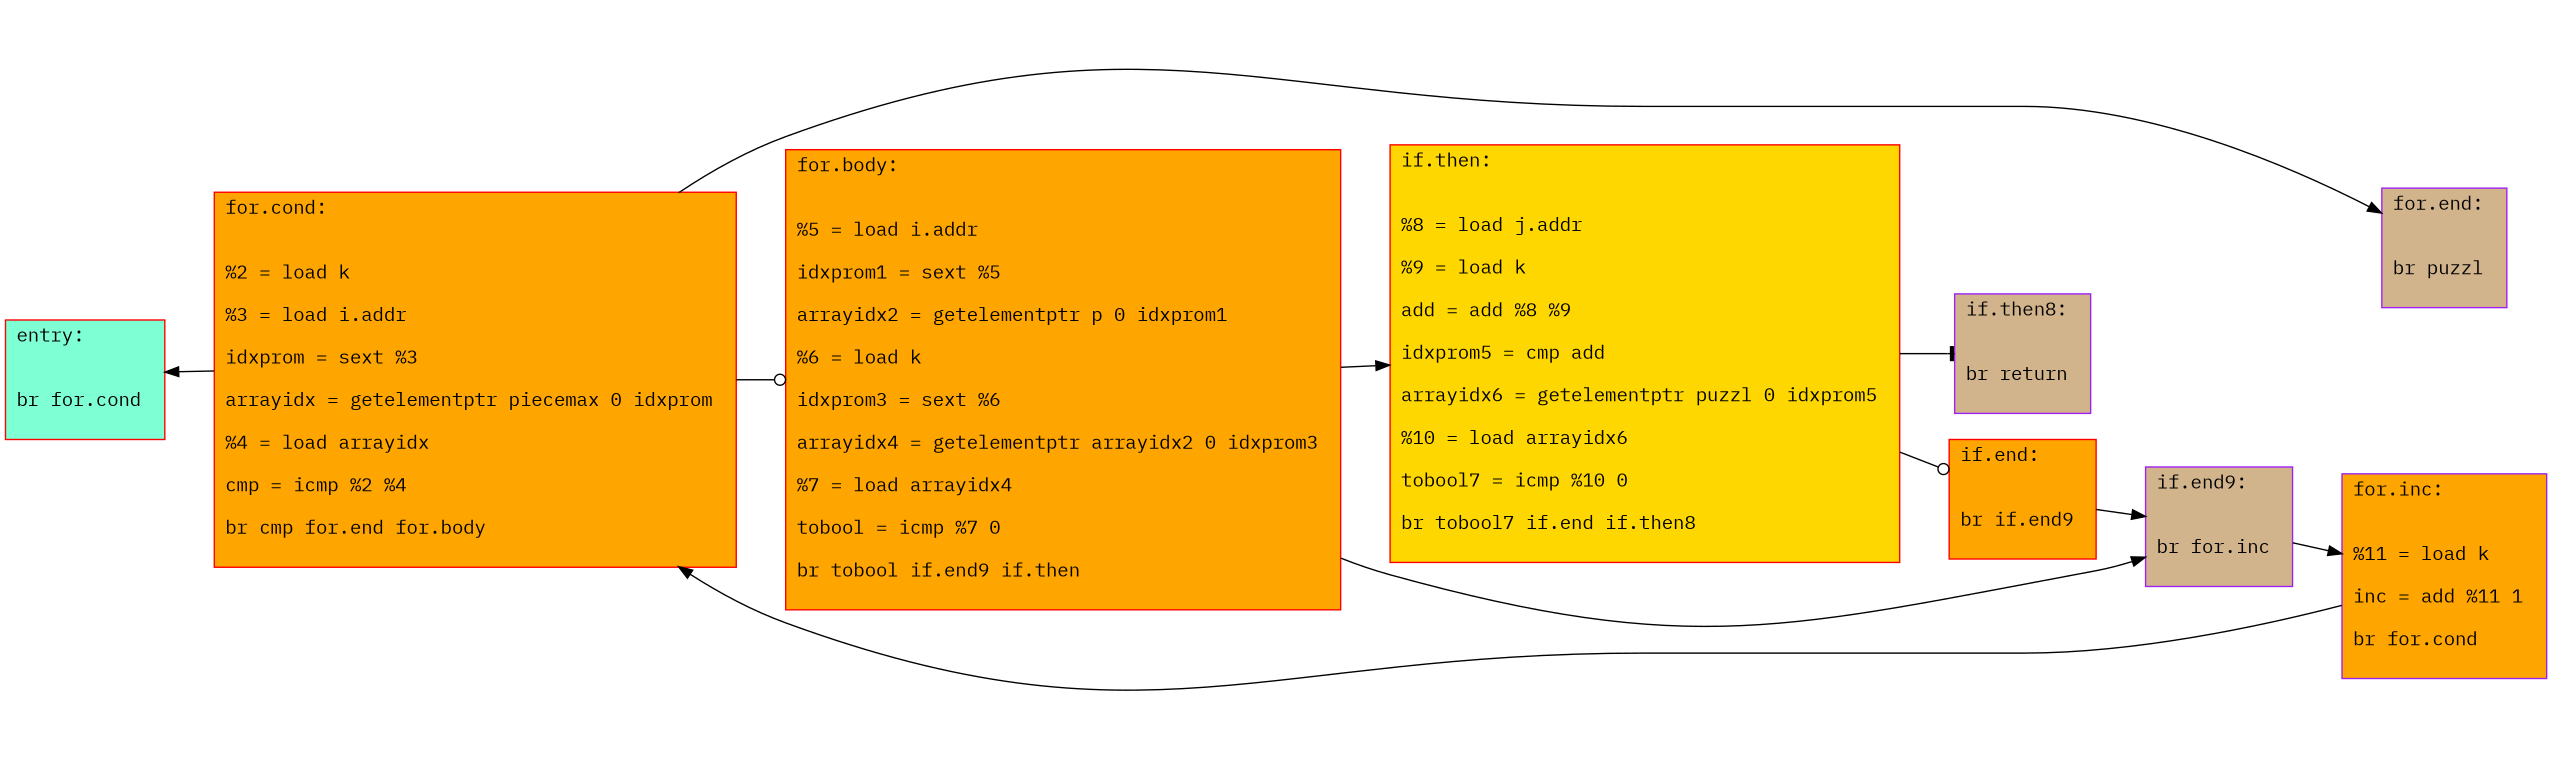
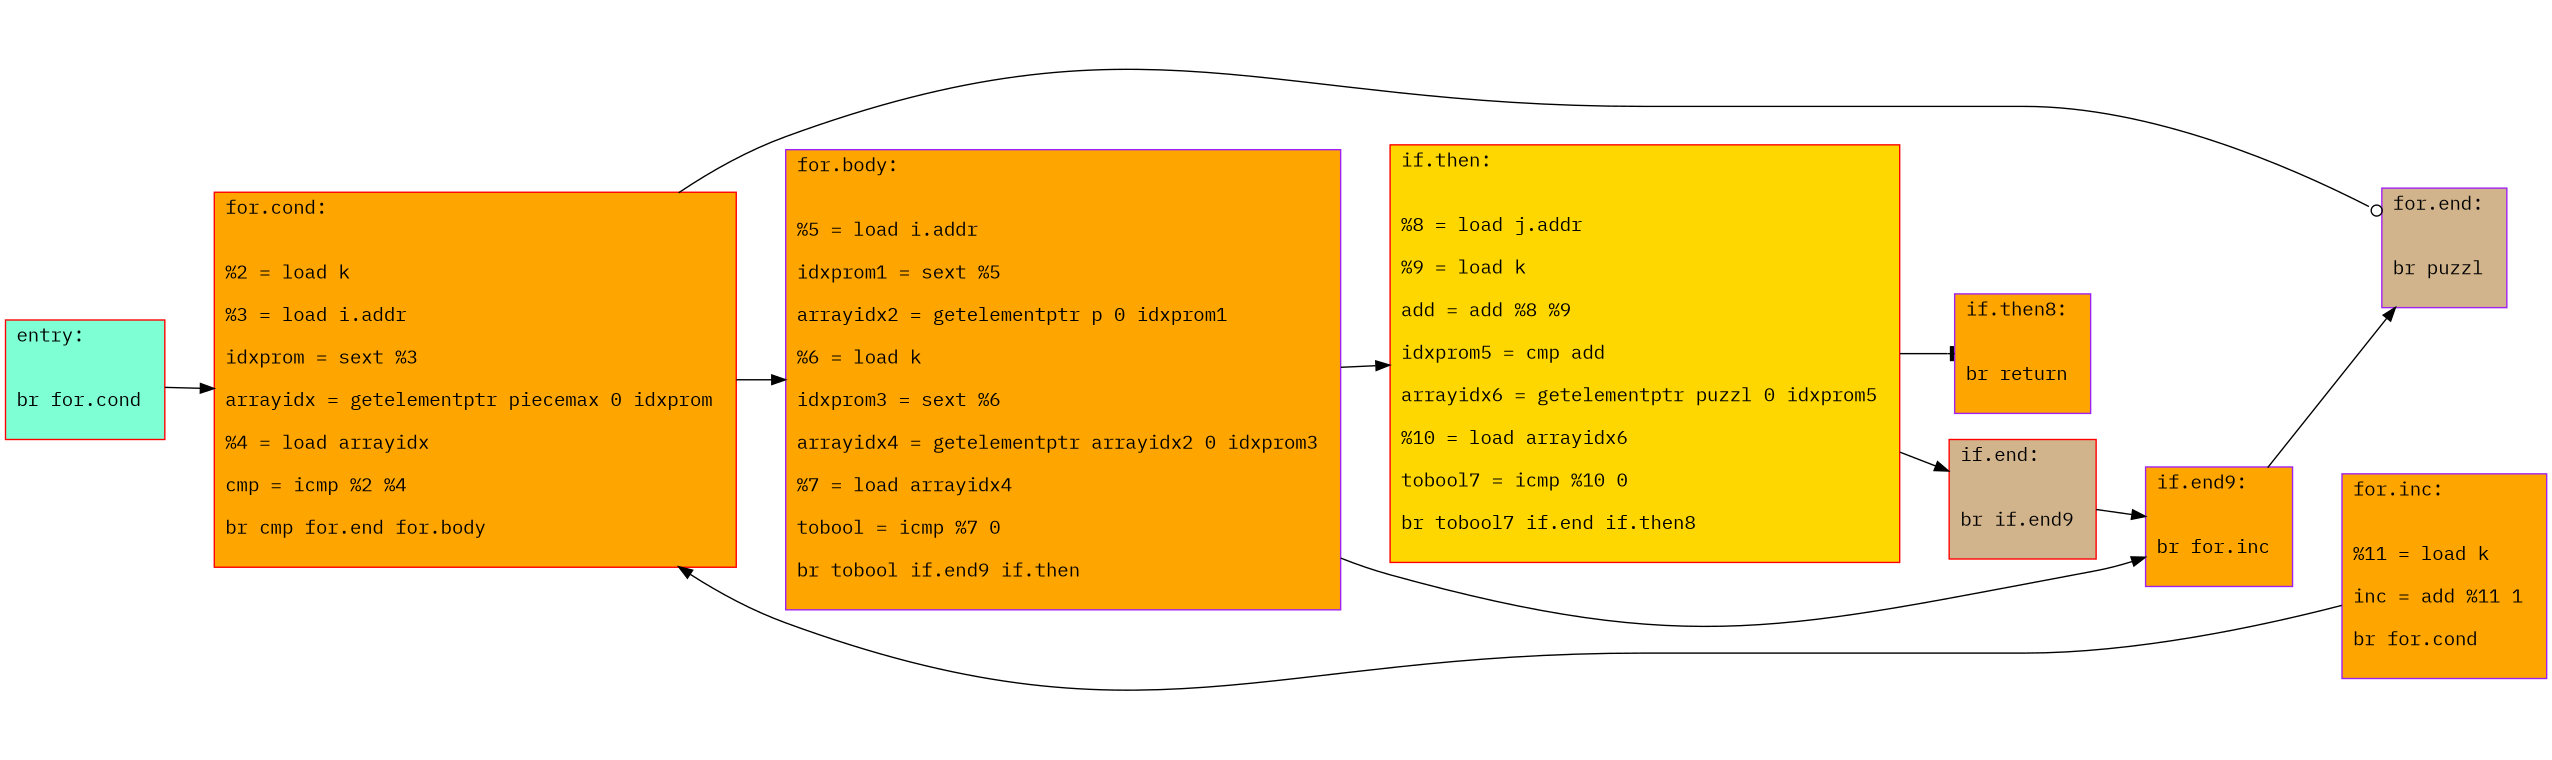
  digraph {
    fontname="IBM Plex Mono"
    rankdir=LR
    node [color=red fillcolor=orange fontname="IBM Plex Mono" shape=record style=filled]
    edge [arrowhead=normal fontname="IBM Plex Mono"]
    n1 [fillcolor=aquamarine label="{entry:\l\l\n			br for.cond \l\n		}"]
    n2 [label="{for.cond:\l\l\n			%2 = load k \l\n			%3 = load i.addr \l\n			idxprom = sext %3 \l\n			arrayidx = getelementptr piecemax 0 idxprom \l\n			%4 = load arrayidx \l\n			cmp = icmp %2 %4 \l\n			br cmp for.end for.body \l\n		}"]
-   n3 [label="{for.body:\l\l\n			%5 = load i.addr \l\n			idxprom1 = sext %5 \l\n			arrayidx2 = getelementptr p 0 idxprom1 \l\n			%6 = load k \l\n			idxprom3 = sext %6 \l\n			arrayidx4 = getelementptr arrayidx2 0 idxprom3 \l\n			%7 = load arrayidx4 \l\n			tobool = icmp %7 0 \l\n			br tobool if.end9 if.then \l\n		}"]
+   n3 [color=purple label="{for.body:\l\l\n			%5 = load i.addr \l\n			idxprom1 = sext %5 \l\n			arrayidx2 = getelementptr p 0 idxprom1 \l\n			%6 = load k \l\n			idxprom3 = sext %6 \l\n			arrayidx4 = getelementptr arrayidx2 0 idxprom3 \l\n			%7 = load arrayidx4 \l\n			tobool = icmp %7 0 \l\n			br tobool if.end9 if.then \l\n		}"]
    n4 [color=purple fillcolor=tan label="{for.end:\l\l\n			br puzzl \l\n		}"]
    n5 [fillcolor=gold label="{if.then:\l\l\n			%8 = load j.addr \l\n			%9 = load k \l\n			add = add %8 %9 \l\n			idxprom5 = cmp add \l\n			arrayidx6 = getelementptr puzzl 0 idxprom5 \l\n			%10 = load arrayidx6 \l\n			tobool7 = icmp %10 0 \l\n			br tobool7 if.end if.then8 \l\n		}"]
-   n6 [color=purple fillcolor=tan label="{if.end9:\l\l\n			br for.inc \l\n		}"]
-   n7 [color=purple fillcolor=tan label="{if.then8:\l\l\n			br return \l\n		}"]
-   n8 [label="{if.end:\l\l\n			br if.end9 \l\n		}"]
+   n6 [color=purple label="{if.end9:\l\l\n			br for.inc \l\n		}"]
+   n7 [color=purple label="{if.then8:\l\l\n			br return \l\n		}"]
+   n8 [fillcolor=tan label="{if.end:\l\l\n			br if.end9 \l\n		}"]
    n9 [color=purple label="{for.inc:\l\l\n			%11 = load k \l\n			inc = add %11 1 \l\n			br for.cond \l\n		}"]
-   n2 -> n1
-   n2 -> n3 [arrowhead=odot]
-   n2 -> n4
+   n1 -> n2
+   n2 -> n3
+   n2 -> n4 [arrowhead=odot]
    n3 -> n5
    n3 -> n6
    n5 -> n7 [arrowhead=tee]
-   n5 -> n8 [arrowhead=odot]
-   n6 -> n9
+   n5 -> n8
+   n6 -> n4
    n8 -> n6
    n9 -> n2
  }
